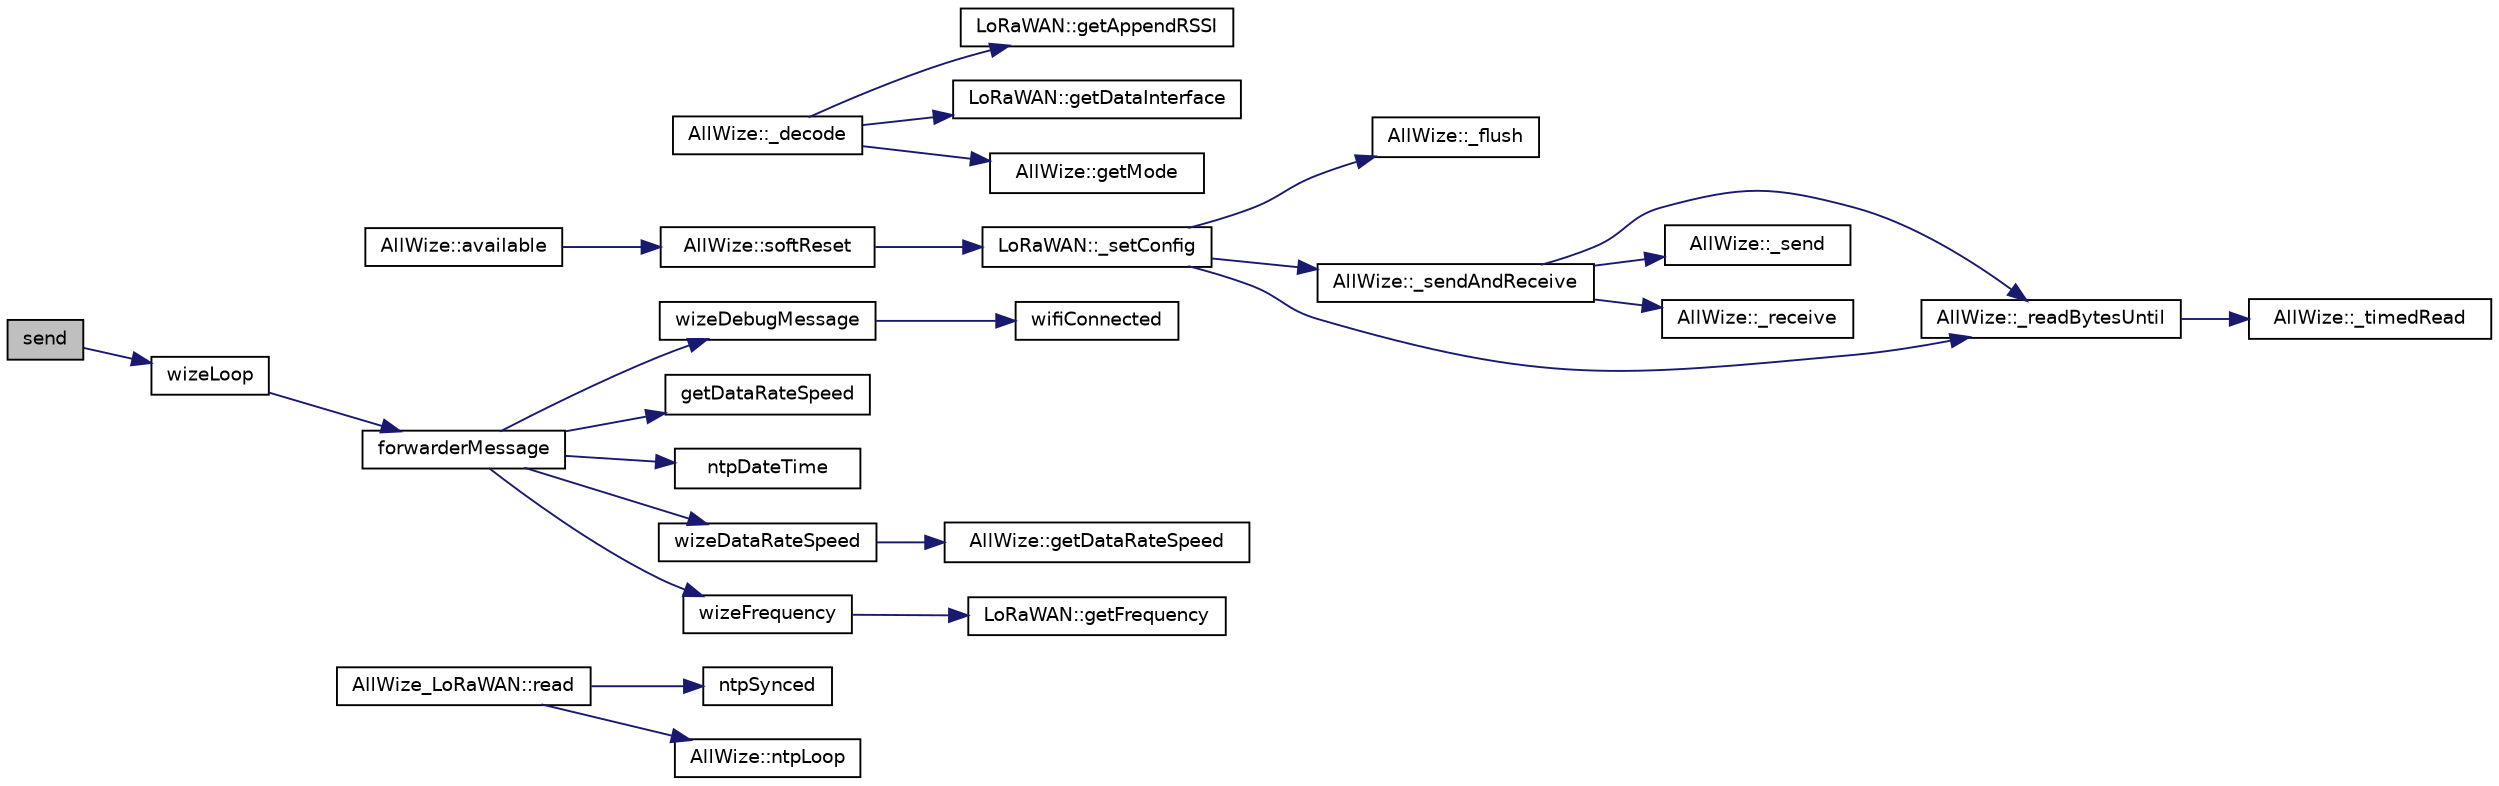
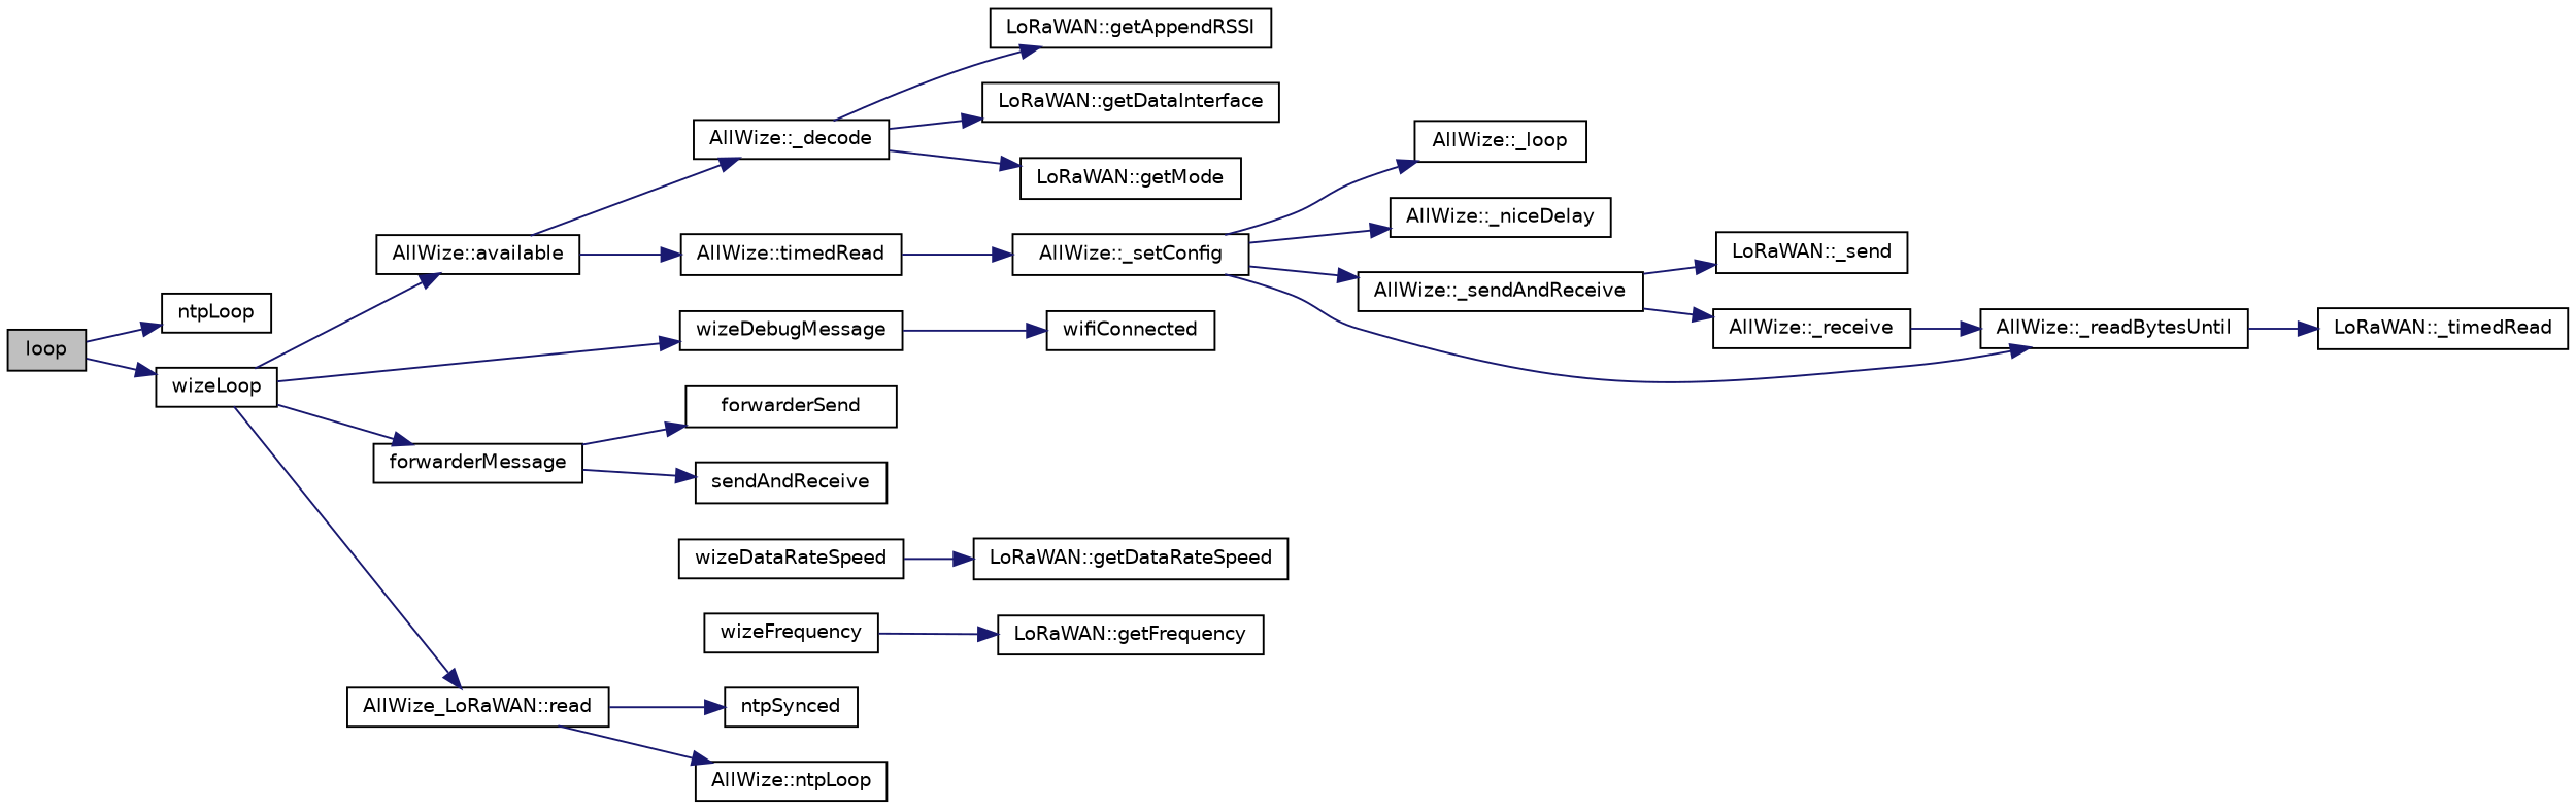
  digraph {
    rankdir=LR
    node [color=black fillcolor=white fontname=Helvetica fontsize=10 shape=record style=filled]
    edge [color=midnightblue fontname=Helvetica fontsize=10 labelfontname=Helvetica labelfontsize=10 style=solid]
-   n1 [fillcolor=grey75 fontcolor=black height=0.2 label=send width=0.4]
+   n1 [fillcolor=grey75 fontcolor=black height=0.2 label=loop width=0.4]
+   n2 [height=0.2 label=ntpLoop width=0.4]
    n3 [height=0.2 label=wizeLoop width=0.4]
    n4 [height=0.2 label="AllWize::available" width=0.4]
    n5 [height=0.2 label=forwarderMessage width=0.4]
    n6 [height=0.2 label="AllWize_LoRaWAN::read" width=0.4]
    n7 [height=0.2 label=wizeDebugMessage width=0.4]
    n8 [height=0.2 label="AllWize::_decode" width=0.4]
-   n9 [height=0.2 label="AllWize::softReset" width=0.4]
-   n10 [height=0.2 label=getDataRateSpeed width=0.4]
-   n11 [height=0.2 label=ntpDateTime width=0.4]
+   n9 [height=0.2 label="AllWize::timedRead" width=0.4]
+   n10 [height=0.2 label=forwarderSend width=0.4]
+   n11 [height=0.2 label=sendAndReceive width=0.4]
    n12 [height=0.2 label=wizeDataRateSpeed width=0.4]
    n13 [height=0.2 label=wizeFrequency width=0.4]
    n14 [height=0.2 label=ntpSynced width=0.4]
    n15 [height=0.2 label="AllWize::ntpLoop" width=0.4]
    n16 [height=0.2 label=wifiConnected width=0.4]
    n17 [height=0.2 label="LoRaWAN::getAppendRSSI" width=0.4]
    n18 [height=0.2 label="LoRaWAN::getDataInterface" width=0.4]
-   n19 [height=0.2 label="AllWize::getMode" width=0.4]
-   n20 [height=0.2 label="LoRaWAN::_setConfig" width=0.4]
-   n21 [height=0.2 label="AllWize::_flush" width=0.4]
+   n19 [height=0.2 label="LoRaWAN::getMode" width=0.4]
+   n20 [height=0.2 label="AllWize::_setConfig" width=0.4]
+   n21 [height=0.2 label="AllWize::_loop" width=0.4]
+   n22 [height=0.2 label="AllWize::_niceDelay" width=0.4]
    n23 [height=0.2 label="AllWize::_sendAndReceive" width=0.4]
    n24 [height=0.2 label="AllWize::_readBytesUntil" width=0.4]
-   n25 [height=0.2 label="AllWize::_send" width=0.4]
+   n25 [height=0.2 label="LoRaWAN::_send" width=0.4]
    n26 [height=0.2 label="AllWize::_receive" width=0.4]
-   n27 [height=0.2 label="AllWize::_timedRead" width=0.4]
-   n28 [height=0.2 label="AllWize::getDataRateSpeed" width=0.4]
+   n27 [height=0.2 label="LoRaWAN::_timedRead" width=0.4]
+   n28 [height=0.2 label="LoRaWAN::getDataRateSpeed" width=0.4]
    n29 [height=0.2 label="LoRaWAN::getFrequency" width=0.4]
+   n1 -> n2
    n1 -> n3
+   n3 -> n4
    n3 -> n5
-   n5 -> n7
+   n3 -> n6
+   n3 -> n7
+   n4 -> n8
    n4 -> n9
    n5 -> n10
    n5 -> n11
-   n5 -> n12
-   n5 -> n13
    n6 -> n14
    n6 -> n15
    n7 -> n16
    n8 -> n17
    n8 -> n18
    n8 -> n19
    n9 -> n20
    n12 -> n28
    n13 -> n29
    n20 -> n21
+   n20 -> n22
    n20 -> n23
    n20 -> n24
    n23 -> n25
    n23 -> n26
    n24 -> n27
-   n23 -> n24
+   n26 -> n24
  }
